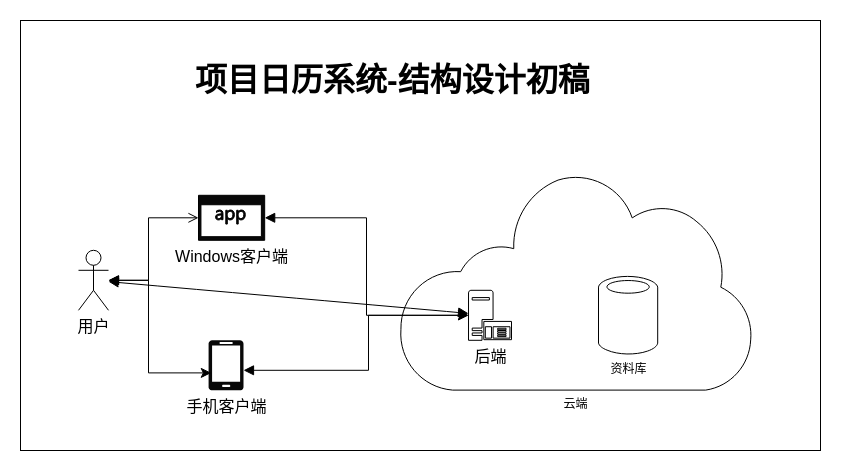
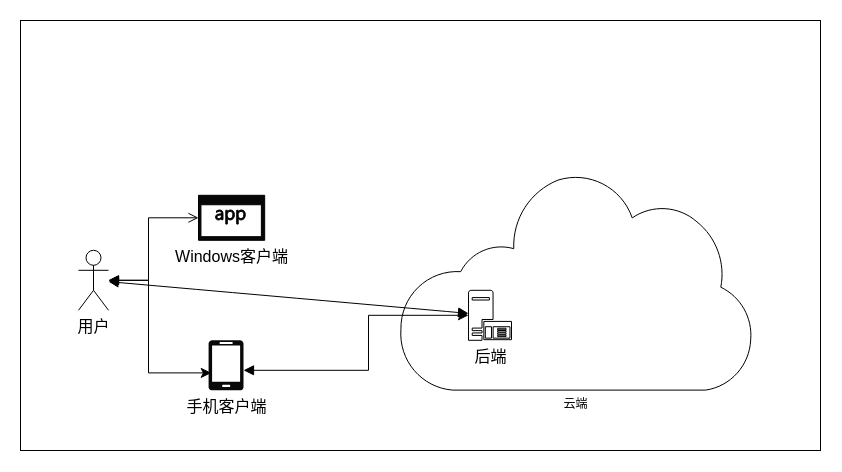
  <mxCell id="0" />
  <mxCell id="1" parent="0" />
  <mxCell id="2" value="" style="rounded=0;whiteSpace=wrap;html=1;fontSize=16;" vertex="1" parent="1"><mxGeometry x="20" y="20" width="800" height="430" as="geometry" /></mxCell>
  <mxCell id="3" value="云端" style="sketch=0;aspect=fixed;pointerEvents=1;shadow=0;dashed=0;html=1;labelPosition=center;verticalLabelPosition=bottom;verticalAlign=top;align=center;shape=mxgraph.mscae.enterprise.internet;" vertex="1" parent="1"><mxGeometry x="398" y="170" width="354.18" height="219.6" as="geometry" /></mxCell>
- <mxCell id="4" value="资料库" style="sketch=0;aspect=fixed;pointerEvents=1;shadow=0;dashed=0;html=1;labelPosition=center;verticalLabelPosition=bottom;verticalAlign=top;align=center;shape=mxgraph.mscae.enterprise.database_generic" vertex="1" parent="1"><mxGeometry x="598" y="274.8" width="59.2" height="80" as="geometry" /></mxCell>
  <mxCell id="5" value="Windows客户端" style="sketch=0;aspect=fixed;pointerEvents=1;shadow=0;dashed=0;html=1;labelPosition=center;verticalLabelPosition=bottom;verticalAlign=top;align=center;shape=mxgraph.mscae.enterprise.application;fontSize=16;fillColor=#080808;" vertex="1" parent="1"><mxGeometry x="198" y="194.8" width="66.18" height="45" as="geometry" /></mxCell>
  <mxCell id="6" value="手机客户端" style="sketch=0;aspect=fixed;pointerEvents=1;shadow=0;dashed=0;html=1;strokeColor=none;labelPosition=center;verticalLabelPosition=bottom;verticalAlign=top;align=center;fillColor=#080808;shape=mxgraph.azure.mobile;fontSize=16;" vertex="1" parent="1"><mxGeometry x="208" y="339.8" width="35" height="50" as="geometry" /></mxCell>
  <mxCell id="7" value="" style="edgeStyle=none;curved=1;rounded=0;orthogonalLoop=1;jettySize=auto;html=1;fontSize=12;startSize=8;endSize=8;startArrow=block;startFill=1;" edge="1" parent="1" source="8" target="11"><mxGeometry relative="1" as="geometry" /></mxCell>
  <mxCell id="8" value="后端" style="sketch=0;aspect=fixed;pointerEvents=1;shadow=0;dashed=0;html=1;labelPosition=center;verticalLabelPosition=bottom;verticalAlign=top;align=center;shape=mxgraph.mscae.enterprise.application_server;fontSize=16;" vertex="1" parent="1"><mxGeometry x="468" y="289.8" width="43" height="50" as="geometry" /></mxCell>
- <mxCell id="9" style="edgeStyle=orthogonalEdgeStyle;rounded=0;orthogonalLoop=1;jettySize=auto;html=1;entryX=0;entryY=0.5;entryDx=0;entryDy=0;entryPerimeter=0;fontSize=12;startSize=8;endSize=8;startArrow=block;startFill=1;" edge="1" parent="1" source="5" target="8"><mxGeometry relative="1" as="geometry"><Array as="points"><mxPoint x="366" y="217.8" /><mxPoint x="366" y="314.8" /></Array></mxGeometry></mxCell>
  <mxCell id="10" style="edgeStyle=orthogonalEdgeStyle;rounded=0;orthogonalLoop=1;jettySize=auto;html=1;fontSize=12;startSize=8;endSize=8;startArrow=block;startFill=1;entryX=0;entryY=0.5;entryDx=0;entryDy=0;entryPerimeter=0;" edge="1" parent="1" source="6" target="8"><mxGeometry relative="1" as="geometry"><mxPoint x="458" y="314.8" as="targetPoint" /><Array as="points"><mxPoint x="368" y="369.8" /><mxPoint x="368" y="314.8" /></Array></mxGeometry></mxCell>
  <mxCell id="11" value="用户" style="shape=umlActor;verticalLabelPosition=bottom;verticalAlign=top;html=1;fontSize=16;" vertex="1" parent="1"><mxGeometry x="78" y="249.8" width="30" height="60" as="geometry" /></mxCell>
  <mxCell id="12" style="edgeStyle=orthogonalEdgeStyle;rounded=0;orthogonalLoop=1;jettySize=auto;html=1;entryX=0;entryY=0.5;entryDx=0;entryDy=0;entryPerimeter=0;fontSize=12;startSize=8;endSize=8;startArrow=block;startFill=1;endArrow=open;" edge="1" parent="1" source="11" target="5"><mxGeometry relative="1" as="geometry"><Array as="points"><mxPoint x="148" y="279.8" /><mxPoint x="148" y="217.8" /></Array></mxGeometry></mxCell>
  <mxCell id="13" style="edgeStyle=orthogonalEdgeStyle;rounded=0;orthogonalLoop=1;jettySize=auto;html=1;entryX=0.08;entryY=0.652;entryDx=0;entryDy=0;entryPerimeter=0;fontSize=12;startSize=8;endSize=8;startArrow=block;startFill=1;" edge="1" parent="1" source="11" target="6"><mxGeometry relative="1" as="geometry"><Array as="points"><mxPoint x="148" y="279.8" /><mxPoint x="148" y="372.8" /></Array></mxGeometry></mxCell>
- <mxCell id="14" value="&lt;h1&gt;项目日历系统-结构设计初稿&lt;/h1&gt;" style="text;html=1;strokeColor=none;fillColor=none;spacing=5;spacingTop=-20;whiteSpace=wrap;overflow=hidden;rounded=0;fontSize=16;" vertex="1" parent="1"><mxGeometry x="190" y="50" width="440" height="50" as="geometry" /></mxCell>
